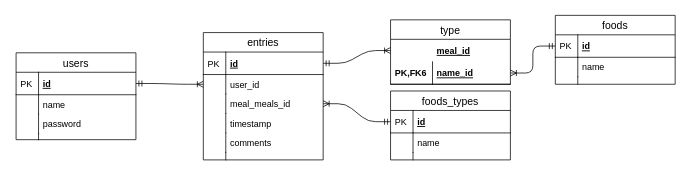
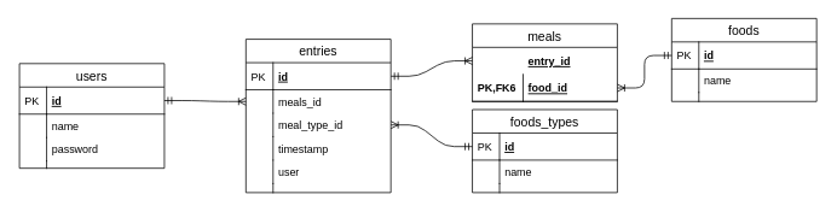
  <mxCell id="0" />
  <mxCell id="1" parent="0" />
  <mxCell id="2" value="entries" style="swimlane;fontStyle=0;childLayout=stackLayout;horizontal=1;startSize=26;horizontalStack=0;resizeParent=1;resizeParentMax=0;resizeLast=0;collapsible=1;marginBottom=0;align=center;fontSize=14;" parent="1" vertex="1"><mxGeometry x="270" y="43" width="160" height="170" as="geometry" /></mxCell>
  <mxCell id="3" value="id" style="shape=partialRectangle;top=0;left=0;right=0;bottom=1;align=left;verticalAlign=middle;fillColor=none;spacingLeft=34;spacingRight=4;overflow=hidden;rotatable=0;points=[[0,0.5],[1,0.5]];portConstraint=eastwest;dropTarget=0;fontStyle=5;fontSize=12;" parent="2" vertex="1"><mxGeometry y="26" width="160" height="30" as="geometry" /></mxCell>
  <mxCell id="4" value="PK" style="shape=partialRectangle;top=0;left=0;bottom=0;fillColor=none;align=left;verticalAlign=middle;spacingLeft=4;spacingRight=4;overflow=hidden;rotatable=0;points=[];portConstraint=eastwest;part=1;fontSize=12;" parent="3" vertex="1" connectable="0"><mxGeometry width="30" height="30" as="geometry" /></mxCell>
- <mxCell id="5" value="user_id" style="shape=partialRectangle;top=0;left=0;right=0;bottom=0;align=left;verticalAlign=top;fillColor=none;spacingLeft=34;spacingRight=4;overflow=hidden;rotatable=0;points=[[0,0.5],[1,0.5]];portConstraint=eastwest;dropTarget=0;fontSize=12;" parent="2" vertex="1"><mxGeometry y="56" width="160" height="26" as="geometry" /></mxCell>
+ <mxCell id="5" value="meals_id" style="shape=partialRectangle;top=0;left=0;right=0;bottom=0;align=left;verticalAlign=top;fillColor=none;spacingLeft=34;spacingRight=4;overflow=hidden;rotatable=0;points=[[0,0.5],[1,0.5]];portConstraint=eastwest;dropTarget=0;fontSize=12;" parent="2" vertex="1"><mxGeometry y="56" width="160" height="26" as="geometry" /></mxCell>
  <mxCell id="6" value="" style="shape=partialRectangle;top=0;left=0;bottom=0;fillColor=none;align=left;verticalAlign=top;spacingLeft=4;spacingRight=4;overflow=hidden;rotatable=0;points=[];portConstraint=eastwest;part=1;fontSize=12;" parent="5" vertex="1" connectable="0"><mxGeometry width="30" height="26" as="geometry" /></mxCell>
- <mxCell id="7" value="meal_meals_id" style="shape=partialRectangle;top=0;left=0;right=0;bottom=0;align=left;verticalAlign=top;fillColor=none;spacingLeft=34;spacingRight=4;overflow=hidden;rotatable=0;points=[[0,0.5],[1,0.5]];portConstraint=eastwest;dropTarget=0;fontSize=12;" parent="2" vertex="1"><mxGeometry y="82" width="160" height="26" as="geometry" /></mxCell>
+ <mxCell id="7" value="meal_type_id" style="shape=partialRectangle;top=0;left=0;right=0;bottom=0;align=left;verticalAlign=top;fillColor=none;spacingLeft=34;spacingRight=4;overflow=hidden;rotatable=0;points=[[0,0.5],[1,0.5]];portConstraint=eastwest;dropTarget=0;fontSize=12;" parent="2" vertex="1"><mxGeometry y="82" width="160" height="26" as="geometry" /></mxCell>
  <mxCell id="8" value="" style="shape=partialRectangle;top=0;left=0;bottom=0;fillColor=none;align=left;verticalAlign=top;spacingLeft=4;spacingRight=4;overflow=hidden;rotatable=0;points=[];portConstraint=eastwest;part=1;fontSize=12;" parent="7" vertex="1" connectable="0"><mxGeometry width="30" height="26" as="geometry" /></mxCell>
  <mxCell id="9" value="timestamp" style="shape=partialRectangle;top=0;left=0;right=0;bottom=0;align=left;verticalAlign=top;fillColor=none;spacingLeft=34;spacingRight=4;overflow=hidden;rotatable=0;points=[[0,0.5],[1,0.5]];portConstraint=eastwest;dropTarget=0;fontSize=12;" parent="2" vertex="1"><mxGeometry y="108" width="160" height="26" as="geometry" /></mxCell>
  <mxCell id="10" value="" style="shape=partialRectangle;top=0;left=0;bottom=0;fillColor=none;align=left;verticalAlign=top;spacingLeft=4;spacingRight=4;overflow=hidden;rotatable=0;points=[];portConstraint=eastwest;part=1;fontSize=12;" parent="9" vertex="1" connectable="0"><mxGeometry width="30" height="26" as="geometry" /></mxCell>
- <mxCell id="11" value="comments" style="shape=partialRectangle;top=0;left=0;right=0;bottom=0;align=left;verticalAlign=top;fillColor=none;spacingLeft=34;spacingRight=4;overflow=hidden;rotatable=0;points=[[0,0.5],[1,0.5]];portConstraint=eastwest;dropTarget=0;fontSize=12;" parent="2" vertex="1"><mxGeometry y="134" width="160" height="26" as="geometry" /></mxCell>
+ <mxCell id="11" value="user" style="shape=partialRectangle;top=0;left=0;right=0;bottom=0;align=left;verticalAlign=top;fillColor=none;spacingLeft=34;spacingRight=4;overflow=hidden;rotatable=0;points=[[0,0.5],[1,0.5]];portConstraint=eastwest;dropTarget=0;fontSize=12;" parent="2" vertex="1"><mxGeometry y="134" width="160" height="26" as="geometry" /></mxCell>
  <mxCell id="12" value="" style="shape=partialRectangle;top=0;left=0;bottom=0;fillColor=none;align=left;verticalAlign=top;spacingLeft=4;spacingRight=4;overflow=hidden;rotatable=0;points=[];portConstraint=eastwest;part=1;fontSize=12;" parent="11" vertex="1" connectable="0"><mxGeometry width="30" height="26" as="geometry" /></mxCell>
  <mxCell id="13" value="" style="shape=partialRectangle;top=0;left=0;right=0;bottom=0;align=left;verticalAlign=top;fillColor=none;spacingLeft=34;spacingRight=4;overflow=hidden;rotatable=0;points=[[0,0.5],[1,0.5]];portConstraint=eastwest;dropTarget=0;fontSize=12;" parent="2" vertex="1"><mxGeometry y="160" width="160" height="10" as="geometry" /></mxCell>
  <mxCell id="14" value="" style="shape=partialRectangle;top=0;left=0;bottom=0;fillColor=none;align=left;verticalAlign=top;spacingLeft=4;spacingRight=4;overflow=hidden;rotatable=0;points=[];portConstraint=eastwest;part=1;fontSize=12;" parent="13" vertex="1" connectable="0"><mxGeometry width="30" height="10" as="geometry" /></mxCell>
  <mxCell id="15" value="" style="edgeStyle=entityRelationEdgeStyle;fontSize=12;html=1;endArrow=ERoneToMany;startArrow=ERmandOne;startFill=0;" parent="1" source="38" target="5" edge="1"><mxGeometry width="100" height="100" relative="1" as="geometry"><mxPoint x="60" y="80" as="sourcePoint" /><mxPoint x="160" y="-20" as="targetPoint" /></mxGeometry></mxCell>
  <mxCell id="16" value="" style="edgeStyle=entityRelationEdgeStyle;fontSize=12;html=1;endArrow=ERoneToMany;startArrow=ERmandOne;startFill=0;" parent="1" source="31" target="7" edge="1"><mxGeometry width="100" height="100" relative="1" as="geometry"><mxPoint x="1140" y="-24" as="sourcePoint" /><mxPoint x="730" y="186" as="targetPoint" /></mxGeometry></mxCell>
  <mxCell id="17" value="" style="edgeStyle=entityRelationEdgeStyle;fontSize=12;html=1;endArrow=ERoneToMany;entryX=0;entryY=0.5;entryDx=0;entryDy=0;startArrow=ERmandOne;startFill=0;" parent="1" source="3" target="20" edge="1"><mxGeometry width="100" height="100" relative="1" as="geometry"><mxPoint x="830" y="-194" as="sourcePoint" /><mxPoint x="690" y="156" as="targetPoint" /></mxGeometry></mxCell>
  <mxCell id="18" value="" style="edgeStyle=entityRelationEdgeStyle;fontSize=12;html=1;endArrow=ERoneToMany;startArrow=ERmandOne;startFill=0;" parent="1" source="24" target="21" edge="1"><mxGeometry width="100" height="100" relative="1" as="geometry"><mxPoint x="1150" y="46" as="sourcePoint" /><mxPoint x="1250" y="-54" as="targetPoint" /></mxGeometry></mxCell>
- <mxCell id="19" value="type" style="swimlane;fontStyle=0;childLayout=stackLayout;horizontal=1;startSize=26;horizontalStack=0;resizeParent=1;resizeParentMax=0;resizeLast=0;collapsible=1;marginBottom=0;align=center;fontSize=14;" parent="1" vertex="1"><mxGeometry x="520" y="26" width="160" height="86" as="geometry" /></mxCell>
- <mxCell id="20" value="meal_id" style="shape=partialRectangle;top=0;left=0;right=0;bottom=0;align=left;verticalAlign=middle;fillColor=none;spacingLeft=60;spacingRight=4;overflow=hidden;rotatable=0;points=[[0,0.5],[1,0.5]];portConstraint=eastwest;dropTarget=0;fontStyle=5;fontSize=12;" parent="19" vertex="1"><mxGeometry y="26" width="160" height="30" as="geometry" /></mxCell>
- <mxCell id="21" value="name_id" style="shape=partialRectangle;top=0;left=0;right=0;bottom=1;align=left;verticalAlign=middle;fillColor=none;spacingLeft=60;spacingRight=4;overflow=hidden;rotatable=0;points=[[0,0.5],[1,0.5]];portConstraint=eastwest;dropTarget=0;fontStyle=5;fontSize=12;" parent="19" vertex="1"><mxGeometry y="56" width="160" height="30" as="geometry" /></mxCell>
+ <mxCell id="19" value="meals" style="swimlane;fontStyle=0;childLayout=stackLayout;horizontal=1;startSize=26;horizontalStack=0;resizeParent=1;resizeParentMax=0;resizeLast=0;collapsible=1;marginBottom=0;align=center;fontSize=14;" parent="1" vertex="1"><mxGeometry x="520" y="26" width="160" height="86" as="geometry" /></mxCell>
+ <mxCell id="20" value="entry_id" style="shape=partialRectangle;top=0;left=0;right=0;bottom=0;align=left;verticalAlign=middle;fillColor=none;spacingLeft=60;spacingRight=4;overflow=hidden;rotatable=0;points=[[0,0.5],[1,0.5]];portConstraint=eastwest;dropTarget=0;fontStyle=5;fontSize=12;" parent="19" vertex="1"><mxGeometry y="26" width="160" height="30" as="geometry" /></mxCell>
+ <mxCell id="21" value="food_id" style="shape=partialRectangle;top=0;left=0;right=0;bottom=1;align=left;verticalAlign=middle;fillColor=none;spacingLeft=60;spacingRight=4;overflow=hidden;rotatable=0;points=[[0,0.5],[1,0.5]];portConstraint=eastwest;dropTarget=0;fontStyle=5;fontSize=12;" parent="19" vertex="1"><mxGeometry y="56" width="160" height="30" as="geometry" /></mxCell>
  <mxCell id="22" value="PK,FK6" style="shape=partialRectangle;fontStyle=1;top=0;left=0;bottom=0;fillColor=none;align=left;verticalAlign=middle;spacingLeft=4;spacingRight=4;overflow=hidden;rotatable=0;points=[];portConstraint=eastwest;part=1;fontSize=12;" parent="21" vertex="1" connectable="0"><mxGeometry width="56" height="30" as="geometry" /></mxCell>
  <mxCell id="23" value="foods" style="swimlane;fontStyle=0;childLayout=stackLayout;horizontal=1;startSize=26;horizontalStack=0;resizeParent=1;resizeParentMax=0;resizeLast=0;collapsible=1;marginBottom=0;align=center;fontSize=14;" parent="1" vertex="1"><mxGeometry x="740" y="20" width="160" height="92" as="geometry" /></mxCell>
  <mxCell id="24" value="id" style="shape=partialRectangle;top=0;left=0;right=0;bottom=1;align=left;verticalAlign=middle;fillColor=none;spacingLeft=34;spacingRight=4;overflow=hidden;rotatable=0;points=[[0,0.5],[1,0.5]];portConstraint=eastwest;dropTarget=0;fontStyle=5;fontSize=12;" parent="23" vertex="1"><mxGeometry y="26" width="160" height="30" as="geometry" /></mxCell>
  <mxCell id="25" value="PK" style="shape=partialRectangle;top=0;left=0;bottom=0;fillColor=none;align=left;verticalAlign=middle;spacingLeft=4;spacingRight=4;overflow=hidden;rotatable=0;points=[];portConstraint=eastwest;part=1;fontSize=12;" parent="24" vertex="1" connectable="0"><mxGeometry width="30" height="30" as="geometry" /></mxCell>
  <mxCell id="26" value="name" style="shape=partialRectangle;top=0;left=0;right=0;bottom=0;align=left;verticalAlign=top;fillColor=none;spacingLeft=34;spacingRight=4;overflow=hidden;rotatable=0;points=[[0,0.5],[1,0.5]];portConstraint=eastwest;dropTarget=0;fontSize=12;" parent="23" vertex="1"><mxGeometry y="56" width="160" height="26" as="geometry" /></mxCell>
  <mxCell id="27" value="" style="shape=partialRectangle;top=0;left=0;bottom=0;fillColor=none;align=left;verticalAlign=top;spacingLeft=4;spacingRight=4;overflow=hidden;rotatable=0;points=[];portConstraint=eastwest;part=1;fontSize=12;" parent="26" vertex="1" connectable="0"><mxGeometry width="30" height="26" as="geometry" /></mxCell>
  <mxCell id="28" value="" style="shape=partialRectangle;top=0;left=0;right=0;bottom=0;align=left;verticalAlign=top;fillColor=none;spacingLeft=34;spacingRight=4;overflow=hidden;rotatable=0;points=[[0,0.5],[1,0.5]];portConstraint=eastwest;dropTarget=0;fontSize=12;" parent="23" vertex="1"><mxGeometry y="82" width="160" height="10" as="geometry" /></mxCell>
  <mxCell id="29" value="" style="shape=partialRectangle;top=0;left=0;bottom=0;fillColor=none;align=left;verticalAlign=top;spacingLeft=4;spacingRight=4;overflow=hidden;rotatable=0;points=[];portConstraint=eastwest;part=1;fontSize=12;" parent="28" vertex="1" connectable="0"><mxGeometry width="30" height="10" as="geometry" /></mxCell>
  <mxCell id="30" value="foods_types" style="swimlane;fontStyle=0;childLayout=stackLayout;horizontal=1;startSize=26;horizontalStack=0;resizeParent=1;resizeParentMax=0;resizeLast=0;collapsible=1;marginBottom=0;align=center;fontSize=14;" parent="1" vertex="1"><mxGeometry x="520" y="121" width="160" height="92" as="geometry" /></mxCell>
  <mxCell id="31" value="id" style="shape=partialRectangle;top=0;left=0;right=0;bottom=1;align=left;verticalAlign=middle;fillColor=none;spacingLeft=34;spacingRight=4;overflow=hidden;rotatable=0;points=[[0,0.5],[1,0.5]];portConstraint=eastwest;dropTarget=0;fontStyle=5;fontSize=12;" parent="30" vertex="1"><mxGeometry y="26" width="160" height="30" as="geometry" /></mxCell>
  <mxCell id="32" value="PK" style="shape=partialRectangle;top=0;left=0;bottom=0;fillColor=none;align=left;verticalAlign=middle;spacingLeft=4;spacingRight=4;overflow=hidden;rotatable=0;points=[];portConstraint=eastwest;part=1;fontSize=12;" parent="31" vertex="1" connectable="0"><mxGeometry width="30" height="30" as="geometry" /></mxCell>
  <mxCell id="33" value="name" style="shape=partialRectangle;top=0;left=0;right=0;bottom=0;align=left;verticalAlign=top;fillColor=none;spacingLeft=34;spacingRight=4;overflow=hidden;rotatable=0;points=[[0,0.5],[1,0.5]];portConstraint=eastwest;dropTarget=0;fontSize=12;" parent="30" vertex="1"><mxGeometry y="56" width="160" height="26" as="geometry" /></mxCell>
  <mxCell id="34" value="" style="shape=partialRectangle;top=0;left=0;bottom=0;fillColor=none;align=left;verticalAlign=top;spacingLeft=4;spacingRight=4;overflow=hidden;rotatable=0;points=[];portConstraint=eastwest;part=1;fontSize=12;" parent="33" vertex="1" connectable="0"><mxGeometry width="30" height="26" as="geometry" /></mxCell>
  <mxCell id="35" value="" style="shape=partialRectangle;top=0;left=0;right=0;bottom=0;align=left;verticalAlign=top;fillColor=none;spacingLeft=34;spacingRight=4;overflow=hidden;rotatable=0;points=[[0,0.5],[1,0.5]];portConstraint=eastwest;dropTarget=0;fontSize=12;" parent="30" vertex="1"><mxGeometry y="82" width="160" height="10" as="geometry" /></mxCell>
  <mxCell id="36" value="" style="shape=partialRectangle;top=0;left=0;bottom=0;fillColor=none;align=left;verticalAlign=top;spacingLeft=4;spacingRight=4;overflow=hidden;rotatable=0;points=[];portConstraint=eastwest;part=1;fontSize=12;" parent="35" vertex="1" connectable="0"><mxGeometry width="30" height="10" as="geometry" /></mxCell>
  <mxCell id="37" value="users" style="swimlane;fontStyle=0;childLayout=stackLayout;horizontal=1;startSize=26;horizontalStack=0;resizeParent=1;resizeParentMax=0;resizeLast=0;collapsible=1;marginBottom=0;align=center;fontSize=14;" parent="1" vertex="1"><mxGeometry x="20" y="70" width="160" height="116" as="geometry" /></mxCell>
  <mxCell id="38" value="id" style="shape=partialRectangle;top=0;left=0;right=0;bottom=1;align=left;verticalAlign=middle;fillColor=none;spacingLeft=34;spacingRight=4;overflow=hidden;rotatable=0;points=[[0,0.5],[1,0.5]];portConstraint=eastwest;dropTarget=0;fontStyle=5;fontSize=12;" parent="37" vertex="1"><mxGeometry y="26" width="160" height="30" as="geometry" /></mxCell>
  <mxCell id="39" value="PK" style="shape=partialRectangle;top=0;left=0;bottom=0;fillColor=none;align=left;verticalAlign=middle;spacingLeft=4;spacingRight=4;overflow=hidden;rotatable=0;points=[];portConstraint=eastwest;part=1;fontSize=12;" parent="38" vertex="1" connectable="0"><mxGeometry width="30" height="30" as="geometry" /></mxCell>
  <mxCell id="40" value="name" style="shape=partialRectangle;top=0;left=0;right=0;bottom=0;align=left;verticalAlign=top;fillColor=none;spacingLeft=34;spacingRight=4;overflow=hidden;rotatable=0;points=[[0,0.5],[1,0.5]];portConstraint=eastwest;dropTarget=0;fontSize=12;" parent="37" vertex="1"><mxGeometry y="56" width="160" height="26" as="geometry" /></mxCell>
  <mxCell id="41" value="" style="shape=partialRectangle;top=0;left=0;bottom=0;fillColor=none;align=left;verticalAlign=top;spacingLeft=4;spacingRight=4;overflow=hidden;rotatable=0;points=[];portConstraint=eastwest;part=1;fontSize=12;" parent="40" vertex="1" connectable="0"><mxGeometry width="30" height="26" as="geometry" /></mxCell>
  <mxCell id="42" value="password" style="shape=partialRectangle;top=0;left=0;right=0;bottom=0;align=left;verticalAlign=top;fillColor=none;spacingLeft=34;spacingRight=4;overflow=hidden;rotatable=0;points=[[0,0.5],[1,0.5]];portConstraint=eastwest;dropTarget=0;fontSize=12;" parent="37" vertex="1"><mxGeometry y="82" width="160" height="26" as="geometry" /></mxCell>
  <mxCell id="43" value="" style="shape=partialRectangle;top=0;left=0;bottom=0;fillColor=none;align=left;verticalAlign=top;spacingLeft=4;spacingRight=4;overflow=hidden;rotatable=0;points=[];portConstraint=eastwest;part=1;fontSize=12;" parent="42" vertex="1" connectable="0"><mxGeometry width="30" height="26" as="geometry" /></mxCell>
  <mxCell id="44" value="" style="shape=partialRectangle;top=0;left=0;right=0;bottom=0;align=left;verticalAlign=top;fillColor=none;spacingLeft=34;spacingRight=4;overflow=hidden;rotatable=0;points=[[0,0.5],[1,0.5]];portConstraint=eastwest;dropTarget=0;fontSize=12;" parent="37" vertex="1"><mxGeometry y="108" width="160" height="8" as="geometry" /></mxCell>
  <mxCell id="45" value="" style="shape=partialRectangle;top=0;left=0;bottom=0;fillColor=none;align=left;verticalAlign=top;spacingLeft=4;spacingRight=4;overflow=hidden;rotatable=0;points=[];portConstraint=eastwest;part=1;fontSize=12;" parent="44" vertex="1" connectable="0"><mxGeometry width="30" height="8" as="geometry" /></mxCell>
